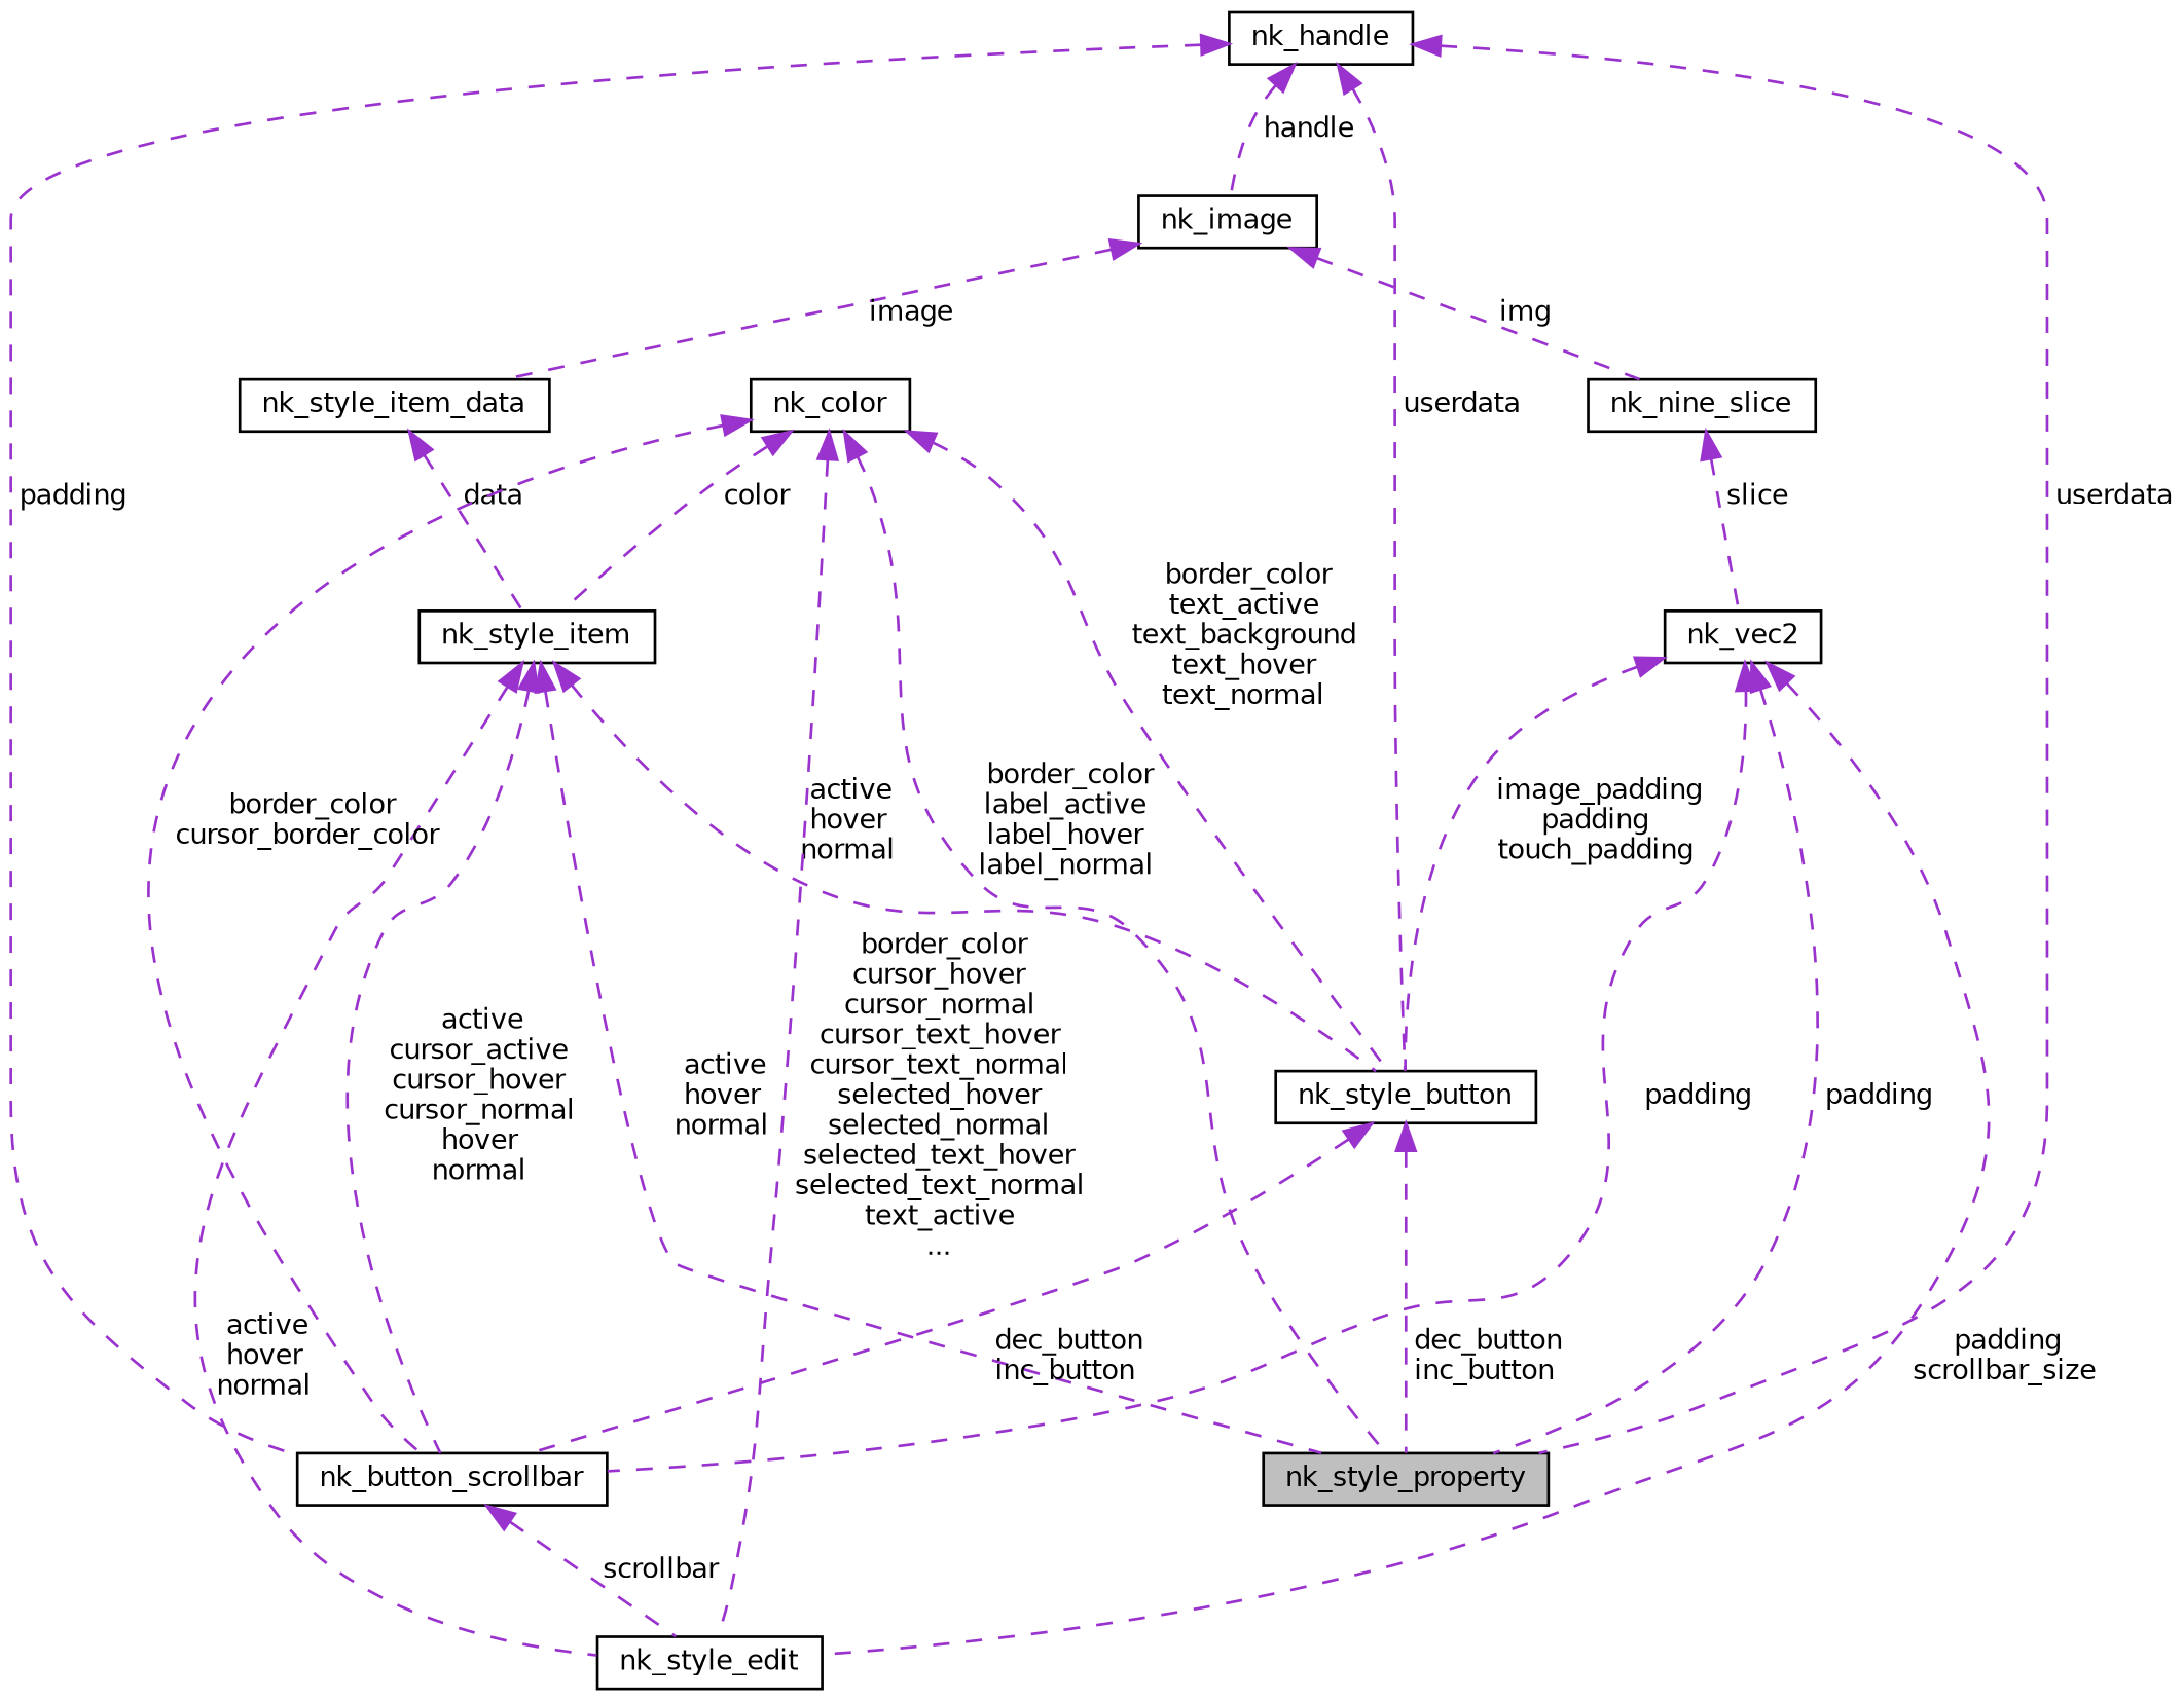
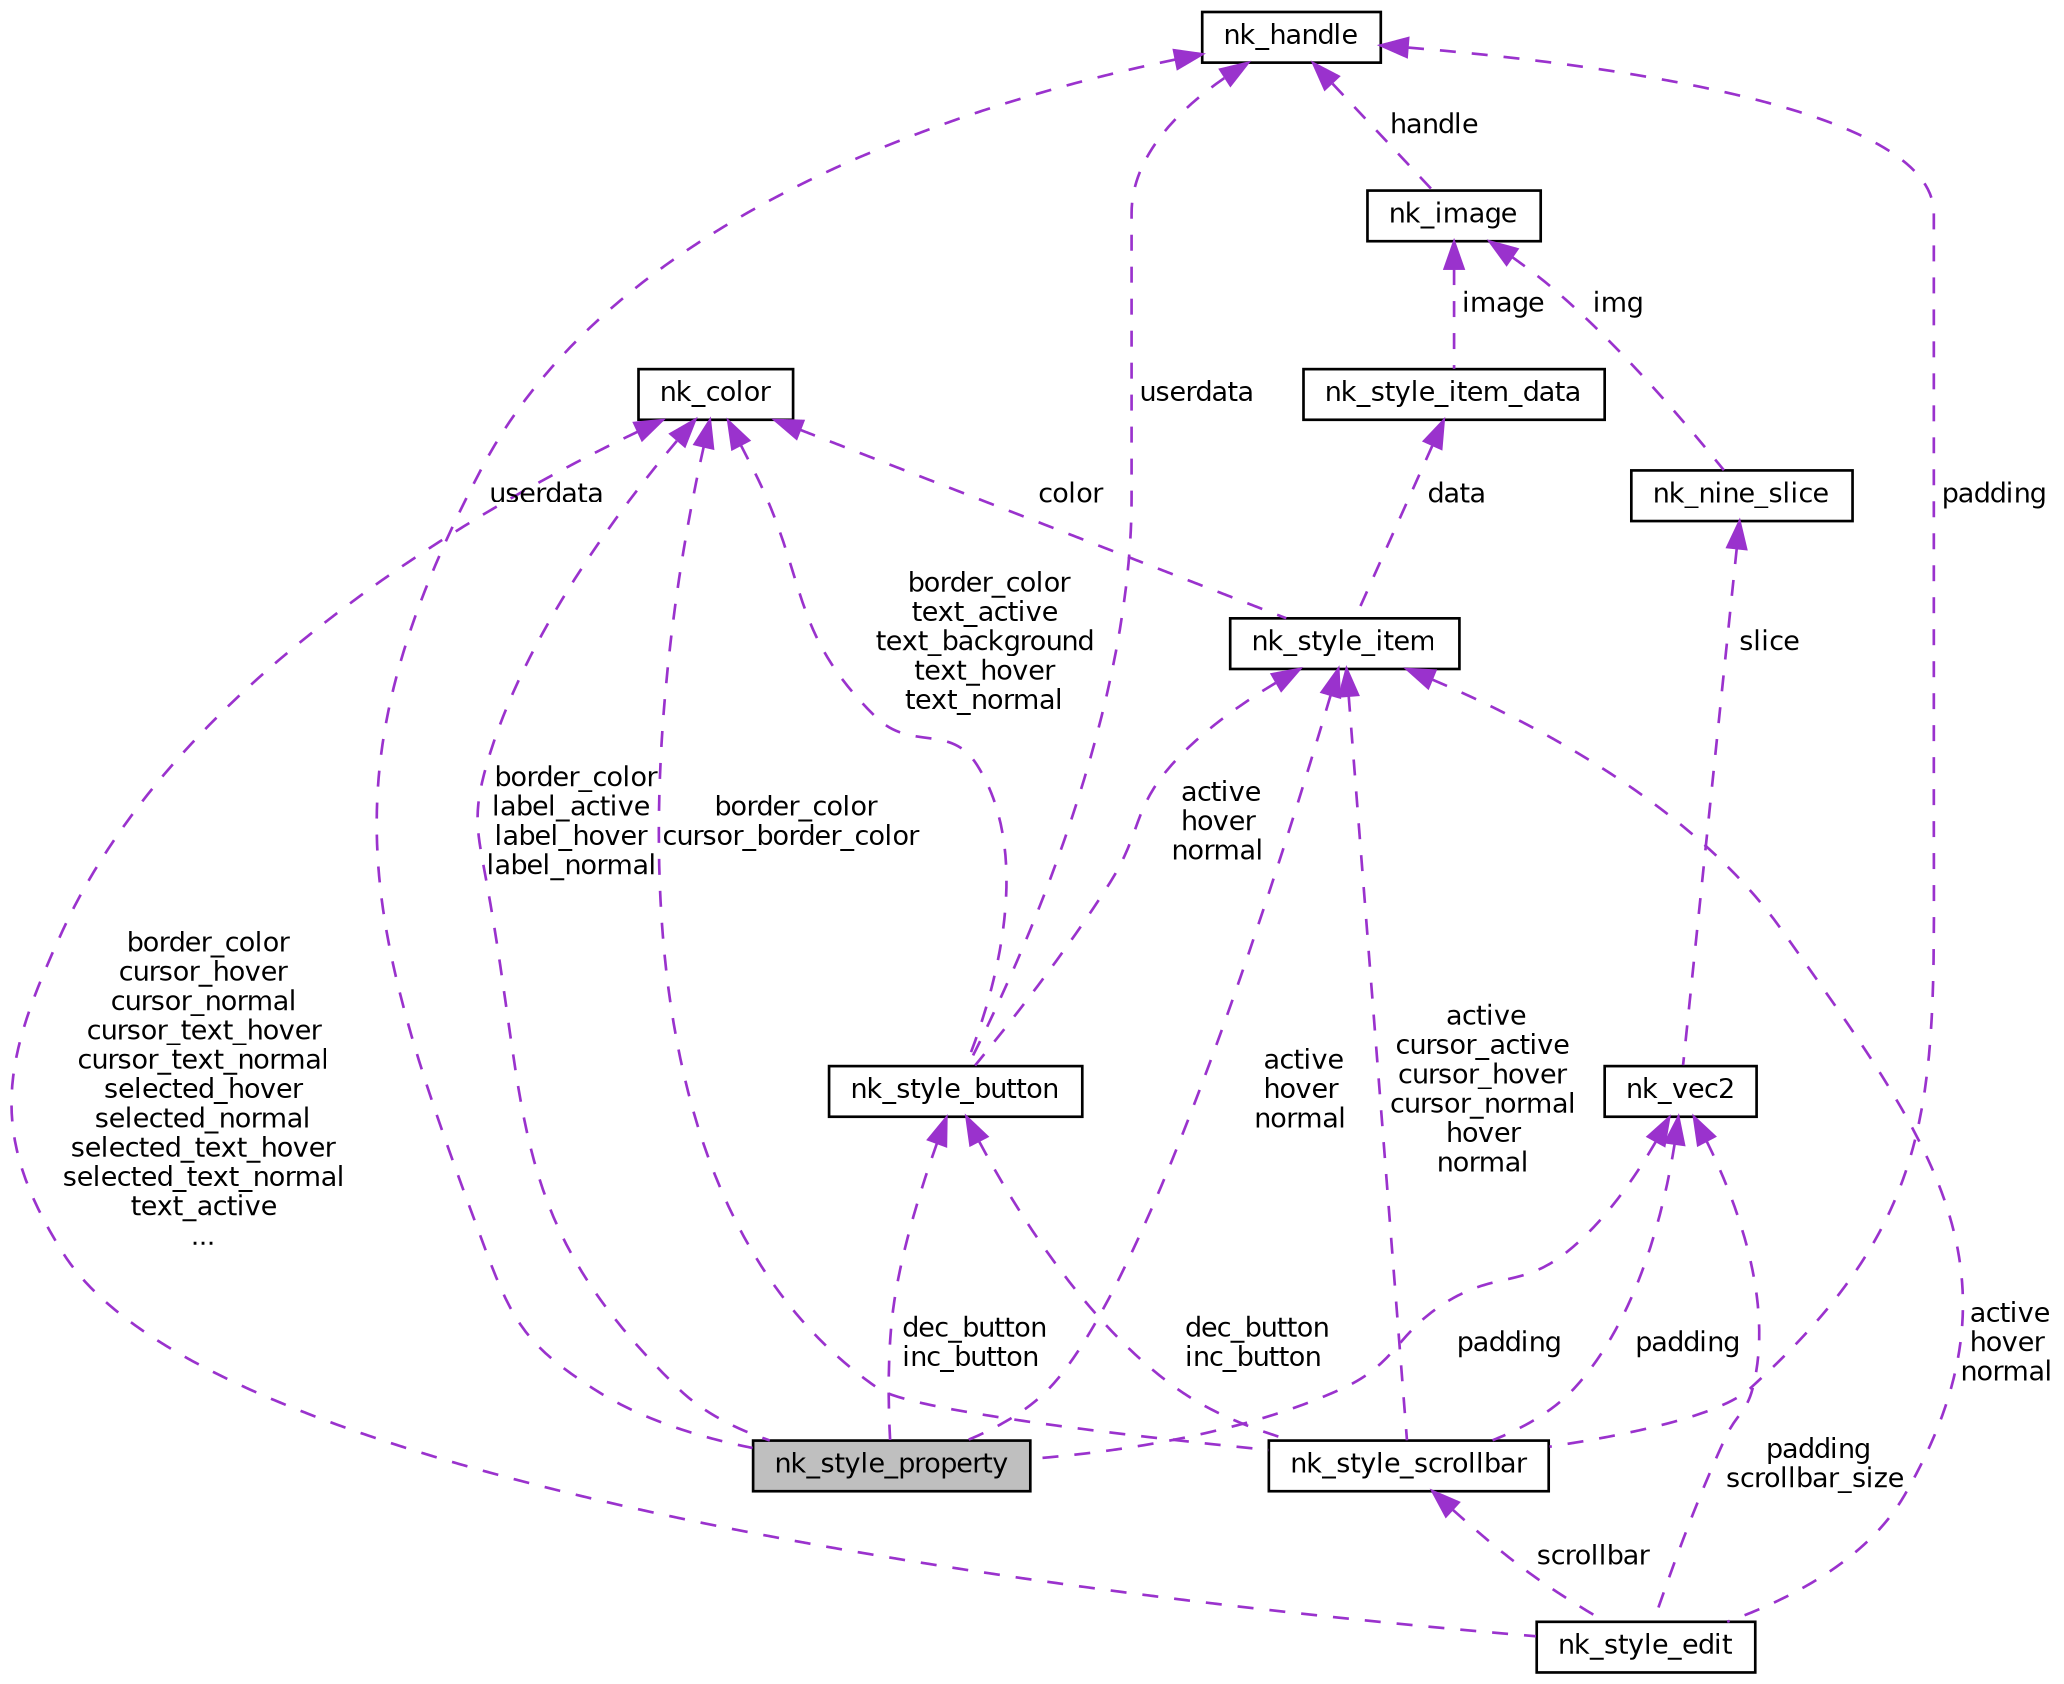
  digraph {
    node [color=black fillcolor=white fontname=Helvetica fontsize=10 shape=record style=filled]
    edge [color=darkorchid3 dir=back fontname=Helvetica fontsize=10 labelfontname=Helvetica labelfontsize=10 style=dashed]
    n1 [fillcolor=grey75 fontcolor=black height=0.2 label=nk_style_property width=0.4]
    n2 [height=0.2 label=nk_style_item width=0.4]
    n3 [height=0.2 label=nk_style_button width=0.4]
    n4 [height=0.2 label=nk_style_edit width=0.4]
-   n5 [height=0.2 label=nk_button_scrollbar width=0.4]
+   n5 [height=0.2 label=nk_style_scrollbar width=0.4]
    n6 [height=0.2 label=nk_style_item_data width=0.4]
    n7 [height=0.2 label=nk_color width=0.4]
    n8 [height=0.2 label=nk_image width=0.4]
    n9 [height=0.2 label=nk_nine_slice width=0.4]
    n10 [height=0.2 label=nk_vec2 width=0.4]
    n11 [height=0.2 label=nk_handle width=0.4]
    n2 -> n1 [label=" active\nhover\nnormal"]
    n2 -> n3 [label=" active\nhover\nnormal"]
    n2 -> n4 [label=" active\nhover\nnormal"]
    n2 -> n5 [label=" active\ncursor_active\ncursor_hover\ncursor_normal\nhover\nnormal"]
    n3 -> n1 [label=" dec_button\ninc_button"]
    n3 -> n5 [label=" dec_button\ninc_button"]
    n5 -> n4 [label=" scrollbar"]
    n6 -> n2 [label=" data"]
    n7 -> n1 [label=" border_color\nlabel_active\nlabel_hover\nlabel_normal"]
    n7 -> n2 [label=" color"]
    n7 -> n3 [label=" border_color\ntext_active\ntext_background\ntext_hover\ntext_normal"]
    n7 -> n4 [label=" border_color\ncursor_hover\ncursor_normal\ncursor_text_hover\ncursor_text_normal\nselected_hover\nselected_normal\nselected_text_hover\nselected_text_normal\ntext_active\n..."]
    n7 -> n5 [label=" border_color\ncursor_border_color"]
    n8 -> n6 [label=" image"]
    n8 -> n9 [label=" img"]
    n9 -> n10 [label=" slice"]
    n10 -> n1 [label=" padding"]
-   n10 -> n3 [label=" image_padding\npadding\ntouch_padding"]
    n10 -> n4 [label=" padding\nscrollbar_size"]
    n10 -> n5 [label=" padding"]
    n11 -> n1 [label=" userdata"]
    n11 -> n3 [label=" userdata"]
    n11 -> n5 [label=" padding"]
    n11 -> n8 [label=" handle"]
  }
